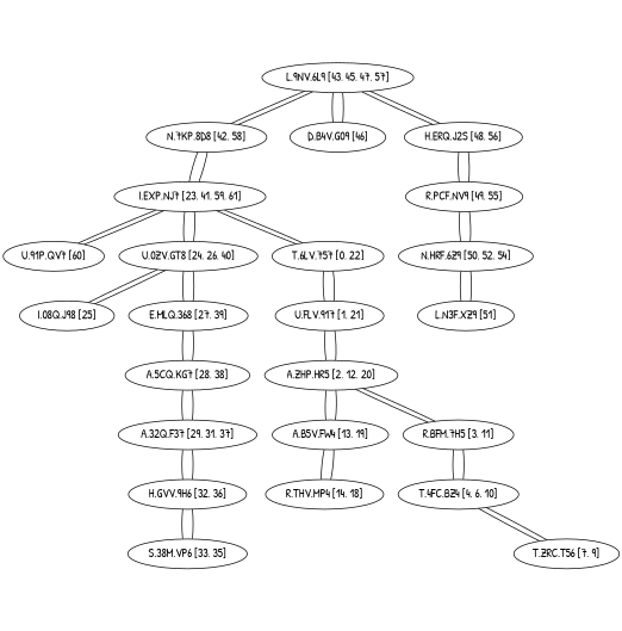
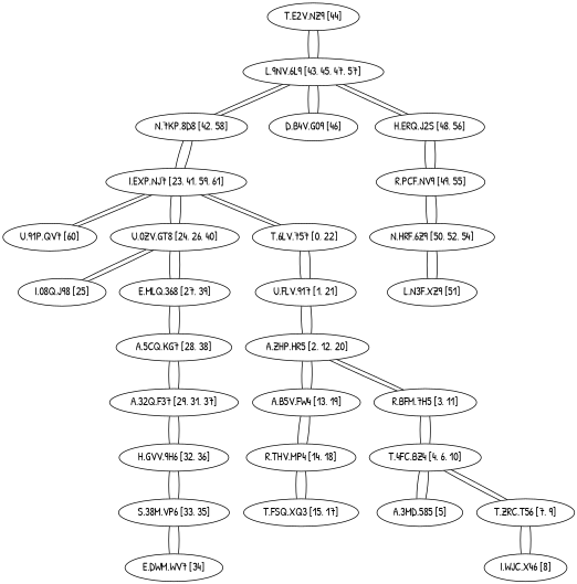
  graph {
    fontname="Patrick Hand"
    node [fontname="Patrick Hand"]
    edge [fontname="Patrick Hand"]
+   n1 [label="T.E2V.NZ9 [44]"]
    n2 [label="L.9NV.6L9 [43, 45, 47, 57]"]
    n3 [label="N.7KP.8D8 [42, 58]"]
    n4 [label="D.B4V.G09 [46]"]
    n5 [label="H.ERQ.J2S [48, 56]"]
    n6 [label="I.EXP.NJ7 [23, 41, 59, 61]"]
    n7 [label="U.91P.QV7 [60]"]
    n8 [label="U.0ZV.GT8 [24, 26, 40]"]
    n9 [label="T.6LV.757 [0, 22]"]
    n10 [label="I.08Q.J98 [25]"]
    n11 [label="E.MLQ.368 [27, 39]"]
    n12 [label="U.FLV.917 [1, 21]"]
+   n13 [label="T.FSQ.XQ3 [15, 17]"]
    n14 [label="R.THV.MP4 [14, 18]"]
    n15 [label="A.B5V.FW4 [13, 19]"]
    n16 [label="A.32Q.F37 [29, 31, 37]"]
    n17 [label="A.5CQ.KG7 [28, 38]"]
    n18 [label="H.GVV.9H6 [32, 36]"]
+   n19 [label="A.3MD.585 [5]"]
    n20 [label="T.4FC.BZ4 [4, 6, 10]"]
    n21 [label="T.ZRC.T56 [7, 9]"]
    n22 [label="R.BFM.7H5 [3, 11]"]
    n23 [label="R.PCF.NV9 [49, 55]"]
+   n24 [label="I.WJC.X46 [8]"]
    n25 [label="A.ZHP.HR5 [2, 12, 20]"]
    n26 [label="N.HRF.6Z9 [50, 52, 54]"]
    n27 [label="L.N3F.XZ9 [51]"]
    n28 [label="S.38M.VP6 [33, 35]"]
+   n29 [label="E.DWM.WV7 [34]"]
+   n1 -- n2
+   n2 -- n1
    n2 -- n3
    n2 -- n4
    n2 -- n5
    n3 -- n2
    n3 -- n6
    n4 -- n2
    n5 -- n2
    n5 -- n23
    n6 -- n3
    n6 -- n7
    n6 -- n8
    n6 -- n9
    n7 -- n6
    n8 -- n6
    n8 -- n10
    n8 -- n11
    n9 -- n6
    n9 -- n12
    n10 -- n8
    n11 -- n8
    n11 -- n17
    n12 -- n9
    n12 -- n25
+   n13 -- n14
+   n14 -- n13
    n14 -- n15
    n15 -- n14
    n15 -- n25
    n16 -- n17
    n16 -- n18
    n17 -- n11
    n17 -- n16
    n18 -- n16
    n18 -- n28
+   n19 -- n20
+   n20 -- n19
    n20 -- n21
    n20 -- n22
    n21 -- n20
+   n21 -- n24
    n22 -- n20
    n22 -- n25
    n23 -- n5
    n23 -- n26
+   n24 -- n21
    n25 -- n12
    n25 -- n15
    n25 -- n22
    n26 -- n23
    n26 -- n27
    n27 -- n26
    n28 -- n18
+   n28 -- n29
+   n29 -- n28
  }
